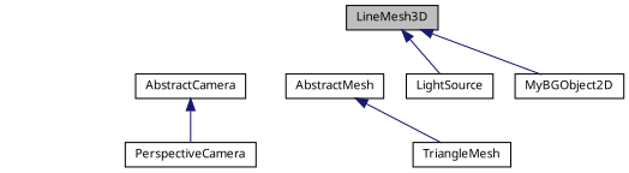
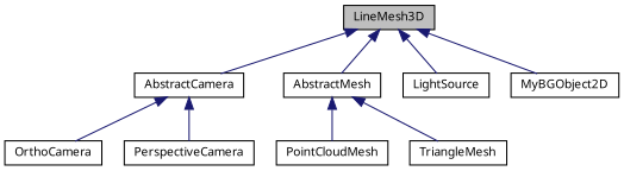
  digraph {
    fontname="Noto Sans"
    node [color=black fillcolor=white fontname="Noto Sans" fontsize=10 shape=record style=filled]
    edge [color=midnightblue dir=back fontname="Noto Sans" fontsize=10 labelfontname=Helvetica labelfontsize=10 style=solid]
    n1 [fillcolor=grey75 fontcolor=black height=0.2 label=LineMesh3D width=0.4]
    n2 [height=0.2 label=AbstractCamera width=0.4]
    n3 [height=0.2 label=AbstractMesh width=0.4]
    n4 [height=0.2 label=LightSource width=0.4]
    n5 [height=0.2 label=MyBGObject2D width=0.4]
+   n6 [height=0.2 label=OrthoCamera width=0.4]
    n7 [height=0.2 label=PerspectiveCamera width=0.4]
+   n8 [height=0.2 label=PointCloudMesh width=0.4]
    n9 [height=0.2 label=TriangleMesh width=0.4]
+   n1 -> n2
+   n1 -> n3
    n1 -> n4
    n1 -> n5
+   n2 -> n6
    n2 -> n7
+   n3 -> n8
    n3 -> n9
  }
